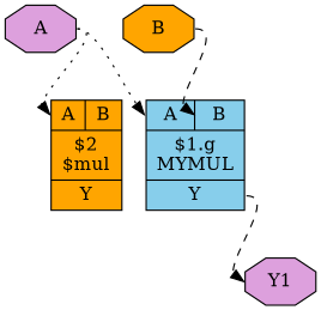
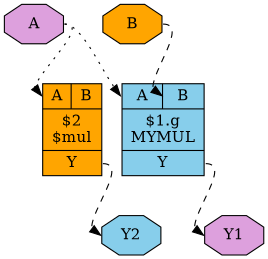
  digraph {
    rankdir=TB
    remincross=true
    node [color=black fillcolor=plum fontcolor=black shape=octagon style=filled]
    edge [color=black fontcolor=black headport="p1:w" style=dashed tailport=e]
    n1 [label=A]
    n2 [fillcolor=skyblue label="{{<p1> A|<p2> B}|$1.g\nMYMUL|{<p6> Y}}" shape=record color="" fontcolor=""]
    n3 [fillcolor=orange label="{{<p1> A|<p2> B}|$2\n$mul|{<p6> Y}}" shape=record color="" fontcolor=""]
    n4 [label=Y1]
+   n5 [fillcolor=skyblue label=Y2]
    n6 [fillcolor=orange label=B]
    n1 -> n2 [style=dotted]
    n1 -> n3 [style=dotted]
    n2 -> n4 [headport=w tailport="p6:e"]
+   n3 -> n5 [headport=w tailport="p6:e"]
    n6 -> n2 [headport="p2:w"]
  }
